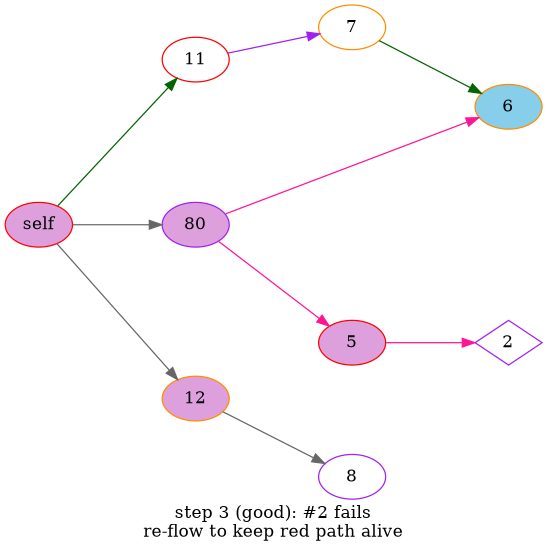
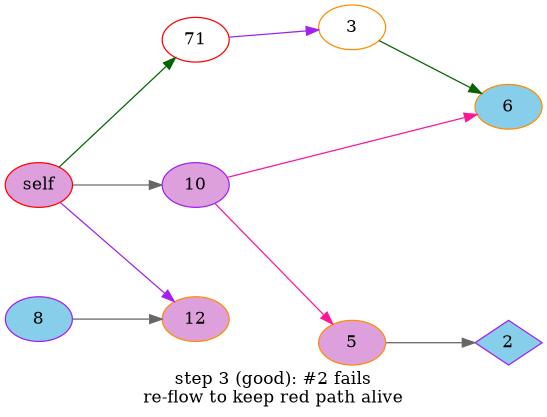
  digraph {
    label="step 3 (good): #2 fails\nre-flow to keep red path alive"
    nodesep=1
    rankdir=LR
    ranksep=1
    node [color=darkorange fillcolor=plum style=filled]
    edge [color=gray40]
-   10 [color=purple label=80]
-   11 [color=red fillcolor=white]
+   10 [color=purple]
+   11 [color=red fillcolor=white label=71]
    12
    6 [fillcolor=skyblue]
-   5 [color=red]
-   7 [fillcolor=white]
-   8 [color=purple fillcolor=white]
-   2 [color=purple fillcolor=white shape=diamond]
+   5
+   7 [fillcolor=white label=3]
+   8 [color=purple fillcolor=skyblue]
+   2 [color=purple fillcolor=skyblue shape=diamond]
    self [color=red]
    subgraph sub_1 {
      rank=same
      10
      11
      12
    }
    10 -> 6 [color=deeppink]
    10 -> 5 [color=deeppink]
    11 -> 7 [color=purple]
-   12 -> 8
-   5 -> 2 [color=deeppink]
+   8 -> 12
+   5 -> 2
    7 -> 6 [color=darkgreen]
    self -> 10
    self -> 11 [color=darkgreen]
-   self -> 12
+   self -> 12 [color=purple]
  }
